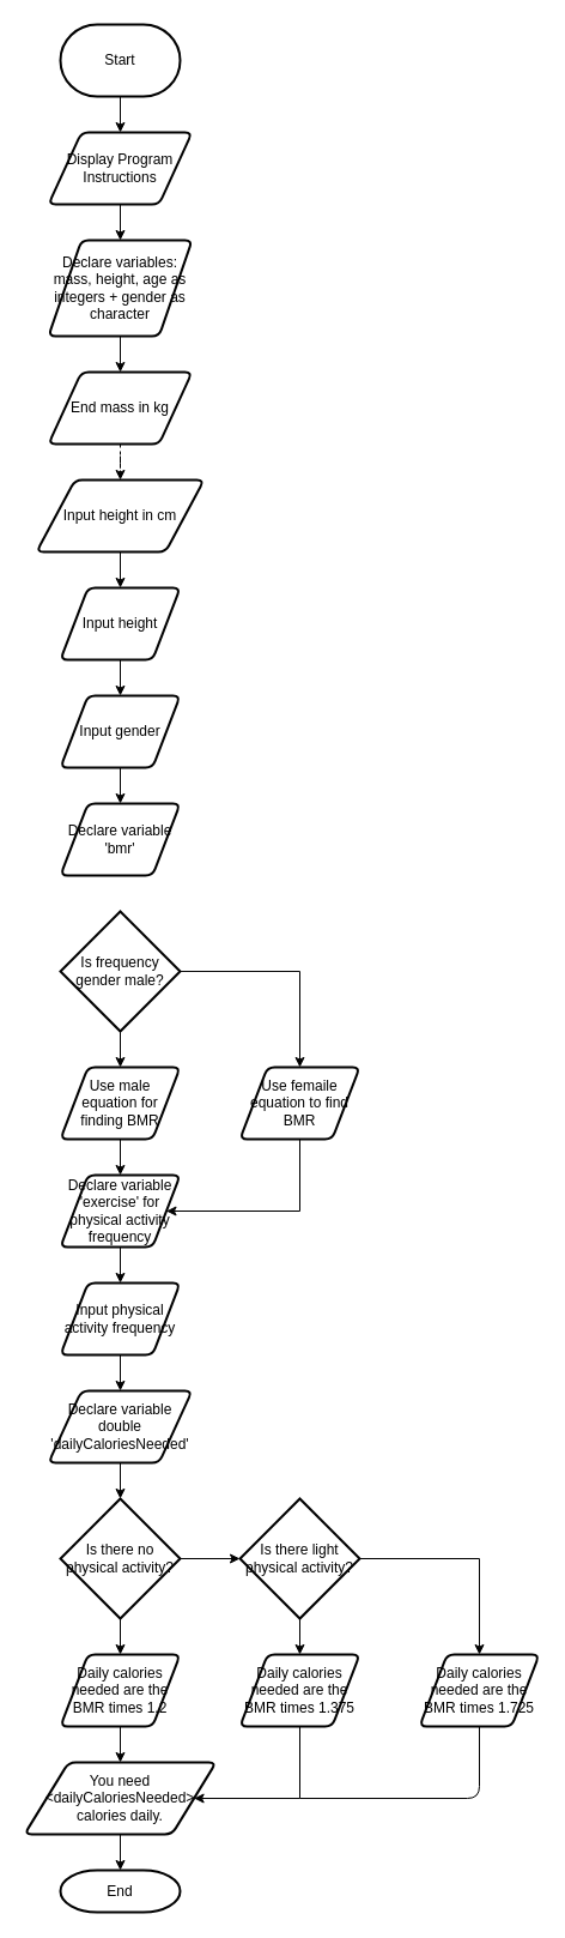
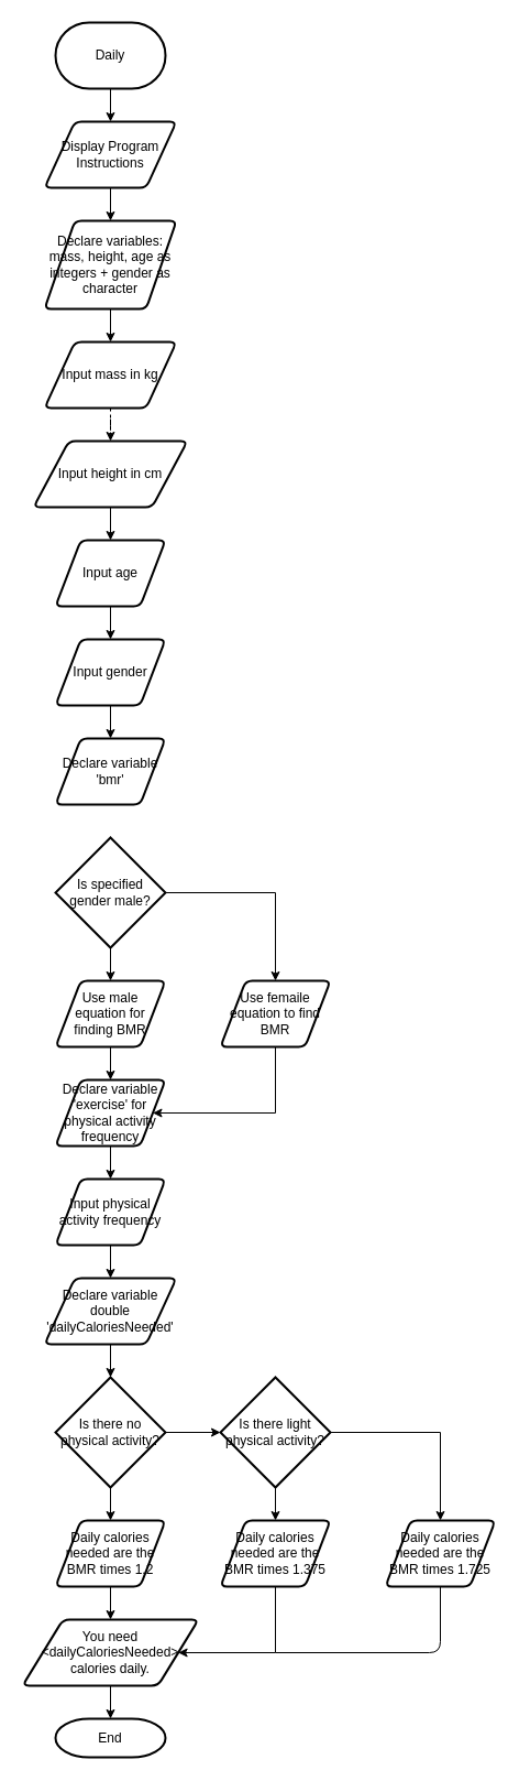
  <mxCell id="0" />
  <mxCell id="1" parent="0" />
  <mxCell id="2" style="edgeStyle=orthogonalEdgeStyle;rounded=0;orthogonalLoop=1;jettySize=auto;html=1;exitX=0.5;exitY=1;exitDx=0;exitDy=0;exitPerimeter=0;" parent="1" source="3" target="5" edge="1"><mxGeometry relative="1" as="geometry"><mxPoint x="100" y="110" as="targetPoint" /></mxGeometry></mxCell>
- <mxCell id="3" value="Start" style="strokeWidth=2;html=1;shape=mxgraph.flowchart.terminator;whiteSpace=wrap;" parent="1" vertex="1"><mxGeometry x="50" y="20" width="100" height="60" as="geometry" /></mxCell>
+ <mxCell id="3" value="Daily" style="strokeWidth=2;html=1;shape=mxgraph.flowchart.terminator;whiteSpace=wrap;" parent="1" vertex="1"><mxGeometry x="50" y="20" width="100" height="60" as="geometry" /></mxCell>
  <mxCell id="4" style="edgeStyle=orthogonalEdgeStyle;rounded=0;orthogonalLoop=1;jettySize=auto;html=1;exitX=0.5;exitY=1;exitDx=0;exitDy=0;" parent="1" source="5" target="7" edge="1"><mxGeometry relative="1" as="geometry"><mxPoint x="100" y="210" as="targetPoint" /></mxGeometry></mxCell>
  <mxCell id="5" value="Display Program Instructions" style="shape=parallelogram;html=1;strokeWidth=2;perimeter=parallelogramPerimeter;whiteSpace=wrap;rounded=1;arcSize=12;size=0.23;" parent="1" vertex="1"><mxGeometry x="40" y="110" width="120" height="60" as="geometry" /></mxCell>
  <mxCell id="6" style="edgeStyle=orthogonalEdgeStyle;rounded=0;orthogonalLoop=1;jettySize=auto;html=1;exitX=0.5;exitY=1;exitDx=0;exitDy=0;" parent="1" source="7" edge="1" target="9"><mxGeometry relative="1" as="geometry"><mxPoint x="100" y="320" as="targetPoint" /></mxGeometry></mxCell>
  <mxCell id="7" value="Declare variables: mass, height, age as integers + gender as character" style="shape=parallelogram;html=1;strokeWidth=2;perimeter=parallelogramPerimeter;whiteSpace=wrap;rounded=1;arcSize=12;size=0.23;" parent="1" vertex="1"><mxGeometry x="40" y="200" width="120" height="80" as="geometry" /></mxCell>
  <mxCell id="8" style="edgeStyle=orthogonalEdgeStyle;rounded=0;orthogonalLoop=1;jettySize=auto;html=1;exitX=0.5;exitY=1;exitDx=0;exitDy=0;dashed=1;" edge="1" parent="1" source="9" target="11"><mxGeometry relative="1" as="geometry"><mxPoint x="100" y="400" as="targetPoint" /></mxGeometry></mxCell>
- <mxCell id="9" value="End mass in kg" style="shape=parallelogram;html=1;strokeWidth=2;perimeter=parallelogramPerimeter;whiteSpace=wrap;rounded=1;arcSize=12;size=0.23;" vertex="1" parent="1"><mxGeometry x="40" y="310" width="120" height="60" as="geometry" /></mxCell>
+ <mxCell id="9" value="Input mass in kg" style="shape=parallelogram;html=1;strokeWidth=2;perimeter=parallelogramPerimeter;whiteSpace=wrap;rounded=1;arcSize=12;size=0.23;" vertex="1" parent="1"><mxGeometry x="40" y="310" width="120" height="60" as="geometry" /></mxCell>
  <mxCell id="10" style="edgeStyle=orthogonalEdgeStyle;rounded=0;orthogonalLoop=1;jettySize=auto;html=1;exitX=0.5;exitY=1;exitDx=0;exitDy=0;" edge="1" parent="1" source="11" target="13"><mxGeometry relative="1" as="geometry"><mxPoint x="100" y="520" as="targetPoint" /></mxGeometry></mxCell>
  <mxCell id="11" value="Input height in cm" style="shape=parallelogram;html=1;strokeWidth=2;perimeter=parallelogramPerimeter;whiteSpace=wrap;rounded=1;arcSize=12;size=0.23;" vertex="1" parent="1"><mxGeometry x="30" y="400" width="140" height="60" as="geometry" /></mxCell>
  <mxCell id="12" style="edgeStyle=orthogonalEdgeStyle;rounded=0;orthogonalLoop=1;jettySize=auto;html=1;exitX=0.5;exitY=1;exitDx=0;exitDy=0;" edge="1" parent="1" source="13" target="15"><mxGeometry relative="1" as="geometry"><mxPoint x="100" y="580" as="targetPoint" /></mxGeometry></mxCell>
- <mxCell id="13" value="Input height" style="shape=parallelogram;html=1;strokeWidth=2;perimeter=parallelogramPerimeter;whiteSpace=wrap;rounded=1;arcSize=12;size=0.23;" vertex="1" parent="1"><mxGeometry x="50" y="490" width="100" height="60" as="geometry" /></mxCell>
+ <mxCell id="13" value="Input age" style="shape=parallelogram;html=1;strokeWidth=2;perimeter=parallelogramPerimeter;whiteSpace=wrap;rounded=1;arcSize=12;size=0.23;" vertex="1" parent="1"><mxGeometry x="50" y="490" width="100" height="60" as="geometry" /></mxCell>
  <mxCell id="14" style="edgeStyle=orthogonalEdgeStyle;rounded=0;orthogonalLoop=1;jettySize=auto;html=1;exitX=0.5;exitY=1;exitDx=0;exitDy=0;" edge="1" parent="1" source="15" target="16"><mxGeometry relative="1" as="geometry"><mxPoint x="100" y="670" as="targetPoint" /></mxGeometry></mxCell>
  <mxCell id="15" value="Input gender" style="shape=parallelogram;html=1;strokeWidth=2;perimeter=parallelogramPerimeter;whiteSpace=wrap;rounded=1;arcSize=12;size=0.23;" vertex="1" parent="1"><mxGeometry x="50" y="580" width="100" height="60" as="geometry" /></mxCell>
  <mxCell id="16" value="Declare variable 'bmr'" style="shape=parallelogram;html=1;strokeWidth=2;perimeter=parallelogramPerimeter;whiteSpace=wrap;rounded=1;arcSize=12;size=0.23;" vertex="1" parent="1"><mxGeometry x="50" y="670" width="100" height="60" as="geometry" /></mxCell>
  <mxCell id="17" style="edgeStyle=orthogonalEdgeStyle;rounded=0;orthogonalLoop=1;jettySize=auto;html=1;exitX=0.5;exitY=1;exitDx=0;exitDy=0;exitPerimeter=0;" edge="1" parent="1" source="19" target="21"><mxGeometry relative="1" as="geometry"><mxPoint x="100" y="910" as="targetPoint" /></mxGeometry></mxCell>
  <mxCell id="18" style="edgeStyle=orthogonalEdgeStyle;rounded=0;orthogonalLoop=1;jettySize=auto;html=1;exitX=1;exitY=0.5;exitDx=0;exitDy=0;exitPerimeter=0;" edge="1" parent="1" source="19" target="26"><mxGeometry relative="1" as="geometry"><mxPoint x="250" y="880" as="targetPoint" /></mxGeometry></mxCell>
- <mxCell id="19" value="Is frequency gender male?" style="strokeWidth=2;html=1;shape=mxgraph.flowchart.decision;whiteSpace=wrap;" vertex="1" parent="1"><mxGeometry x="50" y="760" width="100" height="100" as="geometry" /></mxCell>
+ <mxCell id="19" value="Is specified gender male?" style="strokeWidth=2;html=1;shape=mxgraph.flowchart.decision;whiteSpace=wrap;" vertex="1" parent="1"><mxGeometry x="50" y="760" width="100" height="100" as="geometry" /></mxCell>
  <mxCell id="20" style="edgeStyle=orthogonalEdgeStyle;rounded=0;orthogonalLoop=1;jettySize=auto;html=1;exitX=0.5;exitY=1;exitDx=0;exitDy=0;" edge="1" parent="1" source="21" target="24"><mxGeometry relative="1" as="geometry"><mxPoint x="110" y="990" as="targetPoint" /></mxGeometry></mxCell>
  <mxCell id="21" value="Use male equation for finding BMR" style="shape=parallelogram;html=1;strokeWidth=2;perimeter=parallelogramPerimeter;whiteSpace=wrap;rounded=1;arcSize=12;size=0.23;" vertex="1" parent="1"><mxGeometry x="50" y="890" width="100" height="60" as="geometry" /></mxCell>
  <mxCell id="22" style="edgeStyle=orthogonalEdgeStyle;rounded=0;orthogonalLoop=1;jettySize=auto;html=1;exitX=0.5;exitY=1;exitDx=0;exitDy=0;" edge="1" parent="1" source="43" target="29"><mxGeometry relative="1" as="geometry"><mxPoint x="100" y="1270" as="targetPoint" /><mxPoint x="100" y="1240" as="sourcePoint" /></mxGeometry></mxCell>
  <mxCell id="23" style="edgeStyle=orthogonalEdgeStyle;rounded=0;orthogonalLoop=1;jettySize=auto;html=1;exitX=0.5;exitY=1;exitDx=0;exitDy=0;" edge="1" parent="1" source="24" target="42"><mxGeometry relative="1" as="geometry"><mxPoint x="100" y="1070" as="targetPoint" /></mxGeometry></mxCell>
  <mxCell id="24" value="Declare variable 'exercise' for physical activity frequency" style="shape=parallelogram;html=1;strokeWidth=2;perimeter=parallelogramPerimeter;whiteSpace=wrap;rounded=1;arcSize=12;size=0.23;" vertex="1" parent="1"><mxGeometry x="50" y="980" width="100" height="60" as="geometry" /></mxCell>
  <mxCell id="25" style="edgeStyle=orthogonalEdgeStyle;rounded=0;orthogonalLoop=1;jettySize=auto;html=1;exitX=0.5;exitY=1;exitDx=0;exitDy=0;entryX=1;entryY=0.5;entryDx=0;entryDy=0;" edge="1" parent="1" source="26" target="24"><mxGeometry relative="1" as="geometry"><Array as="points"><mxPoint x="250" y="1010" /></Array></mxGeometry></mxCell>
  <mxCell id="26" value="Use femaile equation to find BMR" style="shape=parallelogram;html=1;strokeWidth=2;perimeter=parallelogramPerimeter;whiteSpace=wrap;rounded=1;arcSize=12;size=0.23;" vertex="1" parent="1"><mxGeometry x="200" y="890" width="100" height="60" as="geometry" /></mxCell>
  <mxCell id="27" style="edgeStyle=orthogonalEdgeStyle;rounded=0;orthogonalLoop=1;jettySize=auto;html=1;exitX=0.5;exitY=1;exitDx=0;exitDy=0;exitPerimeter=0;" edge="1" parent="1" source="29" target="31"><mxGeometry relative="1" as="geometry"><mxPoint x="100" y="1420" as="targetPoint" /></mxGeometry></mxCell>
  <mxCell id="28" style="edgeStyle=orthogonalEdgeStyle;rounded=0;orthogonalLoop=1;jettySize=auto;html=1;exitX=1;exitY=0.5;exitDx=0;exitDy=0;exitPerimeter=0;" edge="1" parent="1" source="29" target="34"><mxGeometry relative="1" as="geometry"><mxPoint x="200" y="1320" as="targetPoint" /></mxGeometry></mxCell>
  <mxCell id="29" value="Is there no physical activity?" style="strokeWidth=2;html=1;shape=mxgraph.flowchart.decision;whiteSpace=wrap;" vertex="1" parent="1"><mxGeometry x="50" y="1250" width="100" height="100" as="geometry" /></mxCell>
  <mxCell id="30" style="edgeStyle=orthogonalEdgeStyle;rounded=0;orthogonalLoop=1;jettySize=auto;html=1;exitX=0.5;exitY=1;exitDx=0;exitDy=0;" edge="1" parent="1" source="31" target="39"><mxGeometry relative="1" as="geometry"><mxPoint x="100" y="1500" as="targetPoint" /></mxGeometry></mxCell>
  <mxCell id="31" value="Daily calories needed are the BMR times 1.2" style="shape=parallelogram;html=1;strokeWidth=2;perimeter=parallelogramPerimeter;whiteSpace=wrap;rounded=1;arcSize=12;size=0.23;" vertex="1" parent="1"><mxGeometry x="50" y="1380" width="100" height="60" as="geometry" /></mxCell>
  <mxCell id="32" style="edgeStyle=orthogonalEdgeStyle;rounded=0;orthogonalLoop=1;jettySize=auto;html=1;exitX=0.5;exitY=1;exitDx=0;exitDy=0;exitPerimeter=0;" edge="1" parent="1" source="34" target="36"><mxGeometry relative="1" as="geometry"><mxPoint x="250" y="1410" as="targetPoint" /></mxGeometry></mxCell>
  <mxCell id="33" style="edgeStyle=orthogonalEdgeStyle;rounded=0;orthogonalLoop=1;jettySize=auto;html=1;exitX=1;exitY=0.5;exitDx=0;exitDy=0;exitPerimeter=0;" edge="1" parent="1" source="34" target="37"><mxGeometry relative="1" as="geometry"><mxPoint x="350" y="1400" as="targetPoint" /></mxGeometry></mxCell>
  <mxCell id="34" value="Is there light physical activity?" style="strokeWidth=2;html=1;shape=mxgraph.flowchart.decision;whiteSpace=wrap;" vertex="1" parent="1"><mxGeometry x="200" y="1250" width="100" height="100" as="geometry" /></mxCell>
  <mxCell id="35" style="edgeStyle=orthogonalEdgeStyle;rounded=0;orthogonalLoop=1;jettySize=auto;html=1;exitX=0.5;exitY=1;exitDx=0;exitDy=0;entryX=1;entryY=0.5;entryDx=0;entryDy=0;" edge="1" parent="1" source="36" target="39"><mxGeometry relative="1" as="geometry"><Array as="points"><mxPoint x="250" y="1500" /></Array></mxGeometry></mxCell>
  <mxCell id="36" value="Daily calories needed are the BMR times 1.375" style="shape=parallelogram;html=1;strokeWidth=2;perimeter=parallelogramPerimeter;whiteSpace=wrap;rounded=1;arcSize=12;size=0.23;" vertex="1" parent="1"><mxGeometry x="200" y="1380" width="100" height="60" as="geometry" /></mxCell>
  <mxCell id="37" value="Daily calories needed are the BMR times 1.725" style="shape=parallelogram;html=1;strokeWidth=2;perimeter=parallelogramPerimeter;whiteSpace=wrap;rounded=1;arcSize=12;size=0.23;" vertex="1" parent="1"><mxGeometry x="350" y="1380" width="100" height="60" as="geometry" /></mxCell>
  <mxCell id="38" style="edgeStyle=orthogonalEdgeStyle;rounded=0;orthogonalLoop=1;jettySize=auto;html=1;exitX=0.5;exitY=1;exitDx=0;exitDy=0;" edge="1" parent="1" source="39" target="44"><mxGeometry relative="1" as="geometry"><mxPoint x="100" y="1640" as="targetPoint" /></mxGeometry></mxCell>
  <mxCell id="39" value="You need &amp;lt;dailyCaloriesNeeded&amp;gt; calories daily." style="shape=parallelogram;html=1;strokeWidth=2;perimeter=parallelogramPerimeter;whiteSpace=wrap;rounded=1;arcSize=12;size=0.23;" vertex="1" parent="1"><mxGeometry x="20" y="1470" width="160" height="60" as="geometry" /></mxCell>
  <mxCell id="40" value="" style="endArrow=none;html=1;entryX=0.5;entryY=1;entryDx=0;entryDy=0;" edge="1" parent="1" target="37"><mxGeometry width="50" height="50" relative="1" as="geometry"><mxPoint x="250" y="1500" as="sourcePoint" /><mxPoint x="430" y="1510" as="targetPoint" /><Array as="points"><mxPoint x="400" y="1500" /></Array></mxGeometry></mxCell>
  <mxCell id="41" style="edgeStyle=orthogonalEdgeStyle;rounded=0;orthogonalLoop=1;jettySize=auto;html=1;exitX=0.5;exitY=1;exitDx=0;exitDy=0;" edge="1" parent="1" source="42" target="43"><mxGeometry relative="1" as="geometry"><mxPoint x="100" y="1190" as="targetPoint" /></mxGeometry></mxCell>
  <mxCell id="42" value="Input physical activity frequency" style="shape=parallelogram;html=1;strokeWidth=2;perimeter=parallelogramPerimeter;whiteSpace=wrap;rounded=1;arcSize=12;size=0.23;" vertex="1" parent="1"><mxGeometry x="50" y="1070" width="100" height="60" as="geometry" /></mxCell>
  <mxCell id="43" value="Declare variable double 'dailyCaloriesNeeded'" style="shape=parallelogram;html=1;strokeWidth=2;perimeter=parallelogramPerimeter;whiteSpace=wrap;rounded=1;arcSize=12;size=0.23;" vertex="1" parent="1"><mxGeometry x="40" y="1160" width="120" height="60" as="geometry" /></mxCell>
  <mxCell id="44" value="End" style="strokeWidth=2;html=1;shape=mxgraph.flowchart.terminator;whiteSpace=wrap;" vertex="1" parent="1"><mxGeometry x="50" y="1560" width="100" height="35" as="geometry" /></mxCell>
